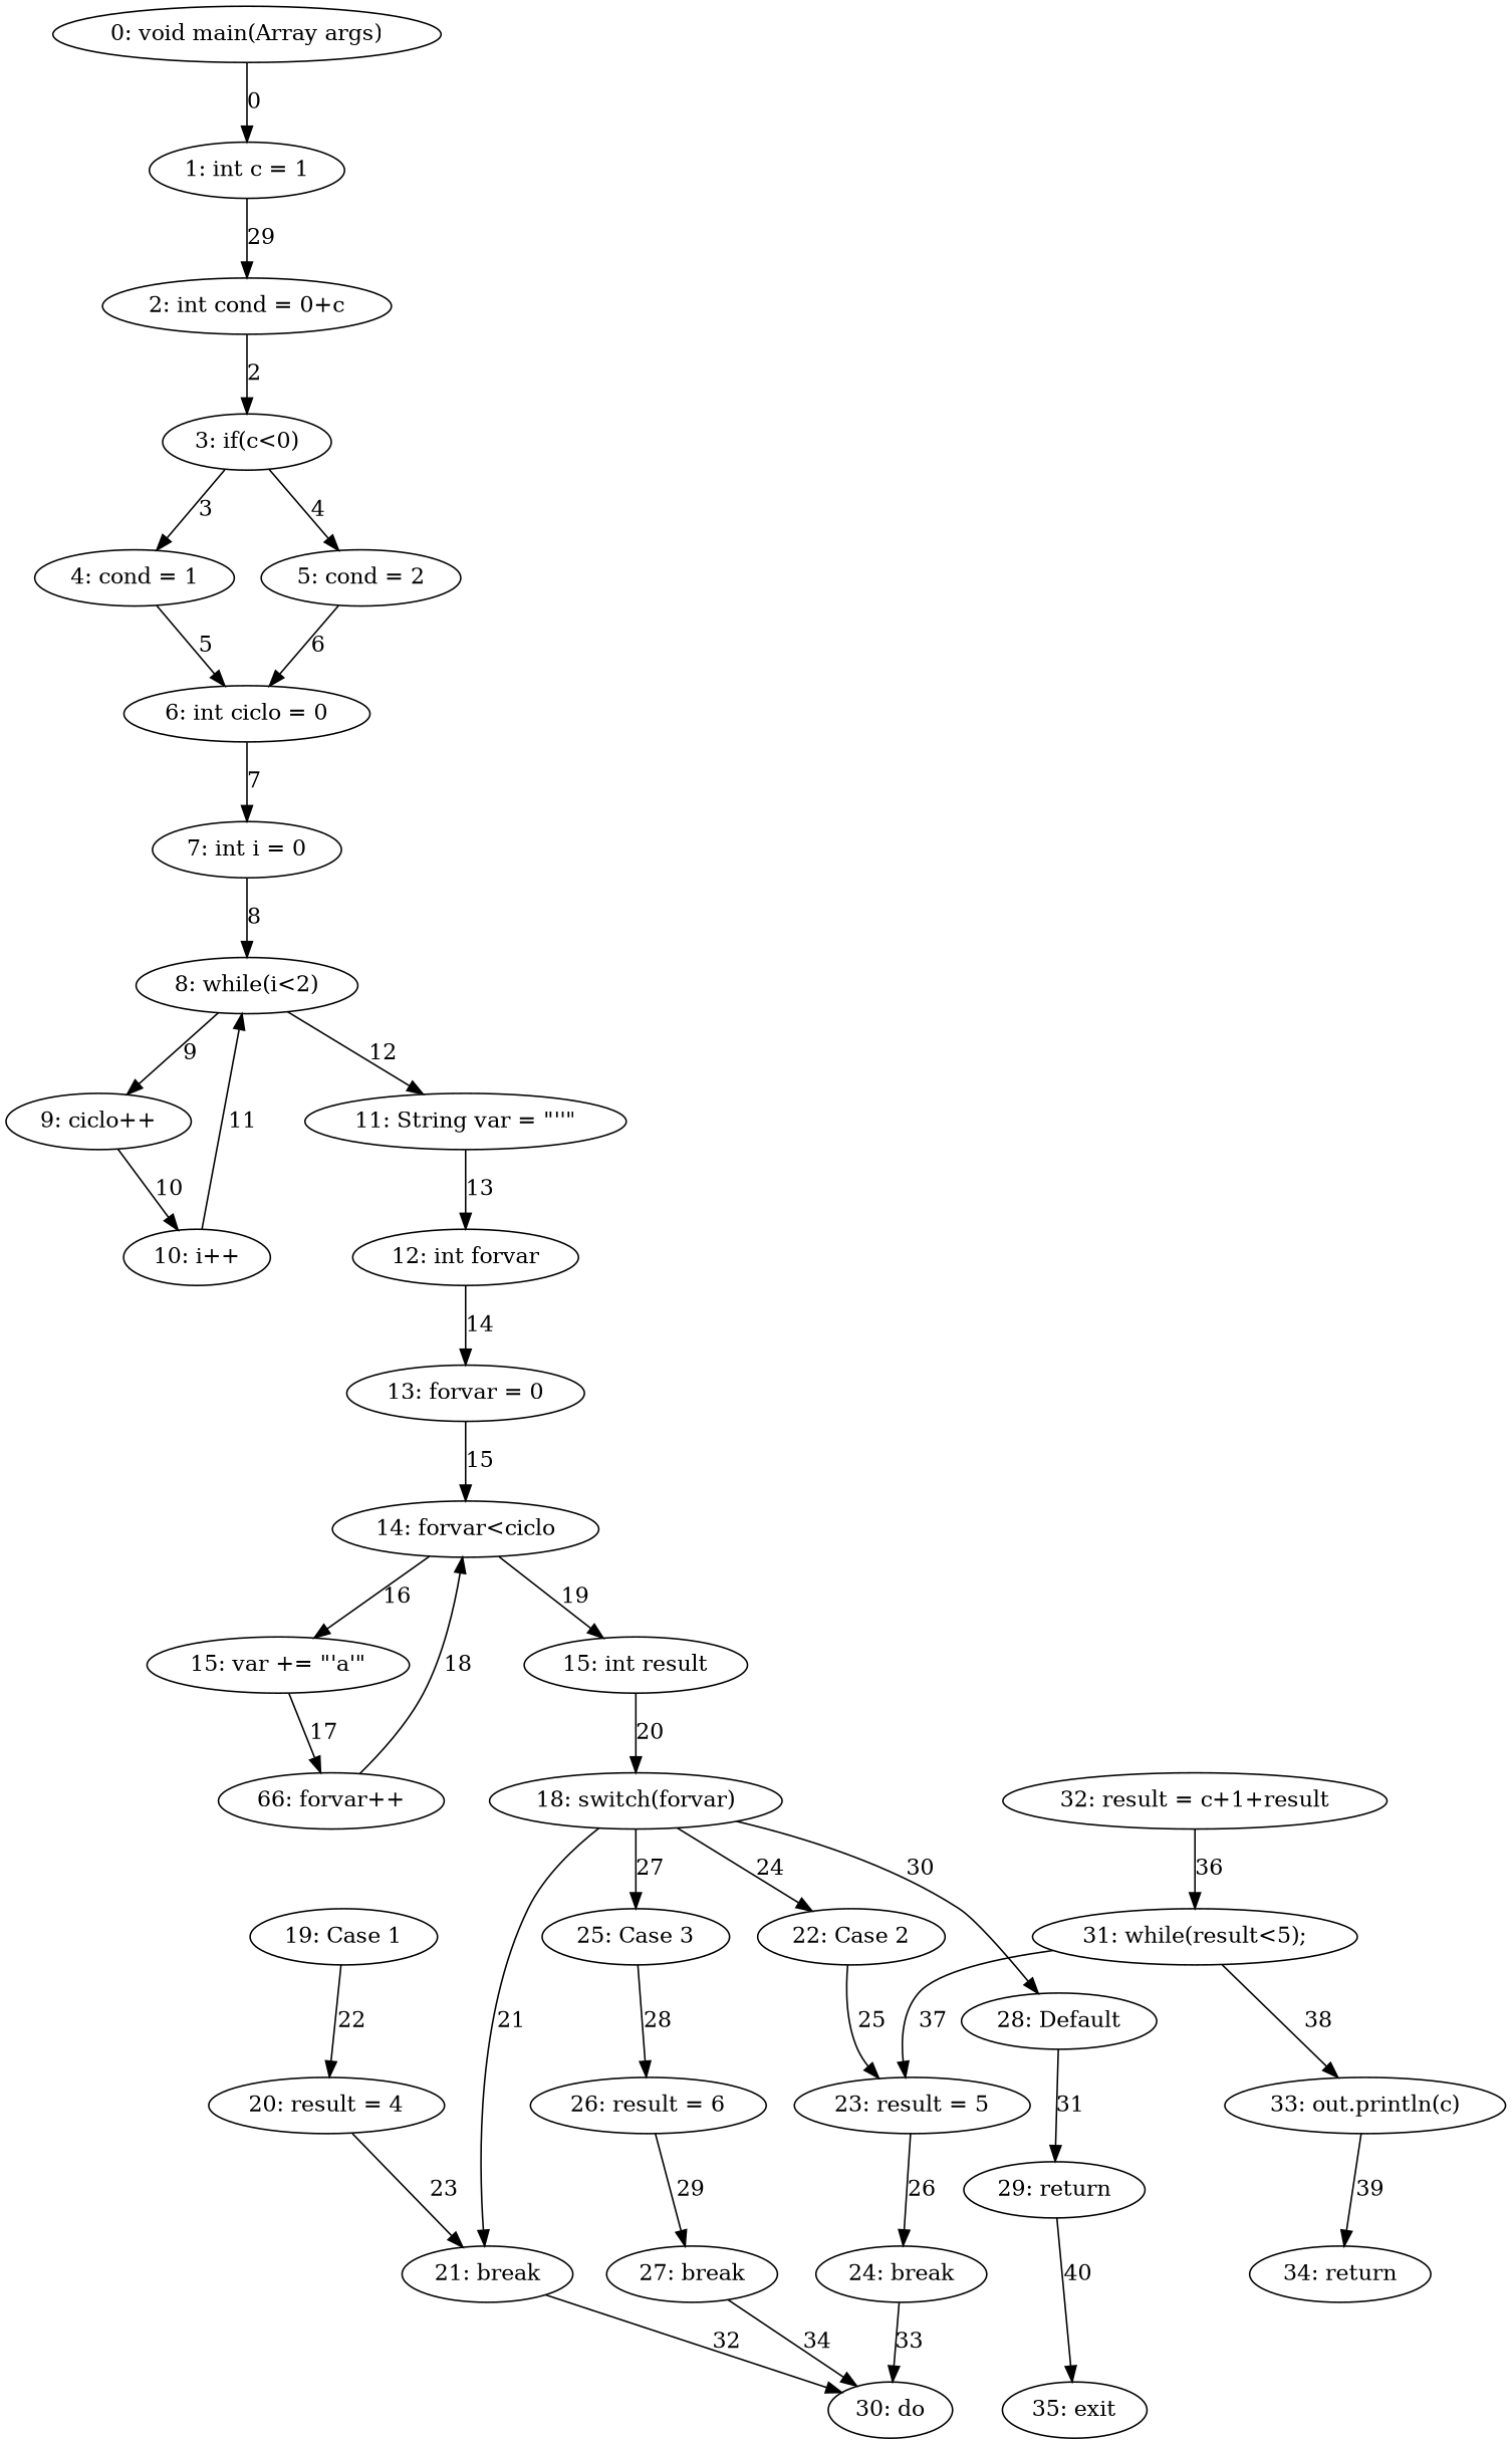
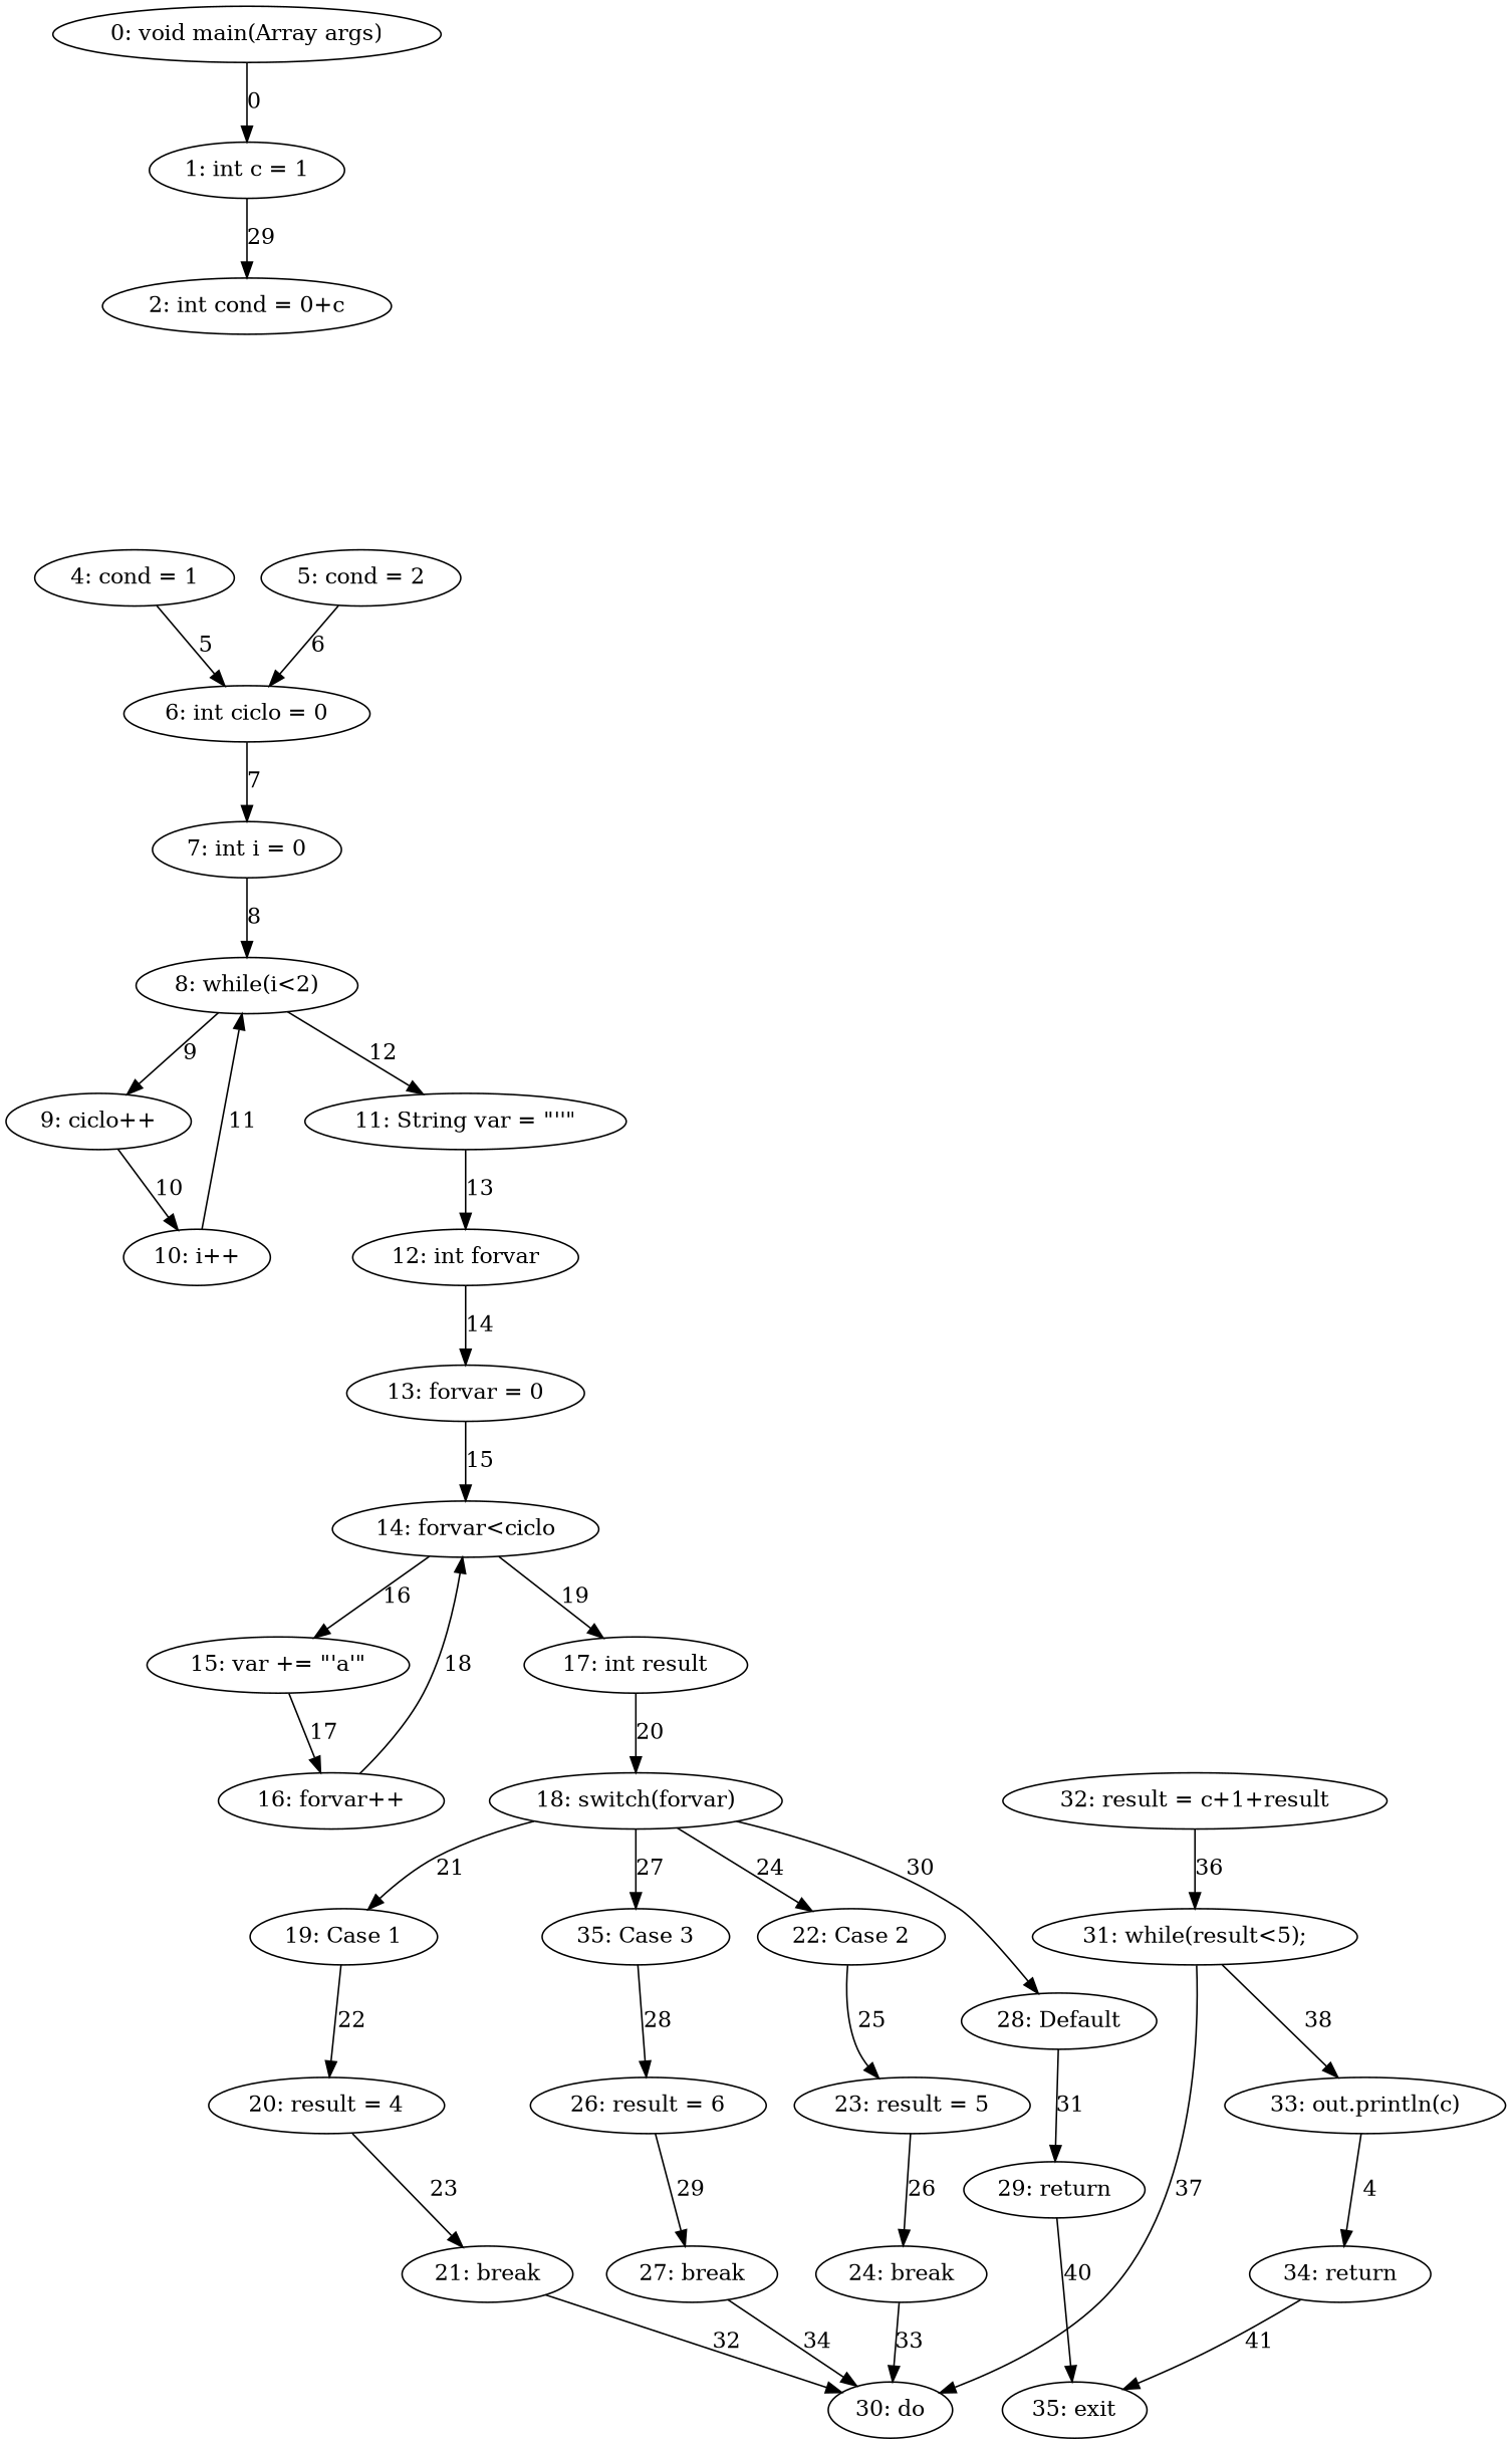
  digraph {
    n1 [label="0: void main(Array args)"]
    n2 [label="1: int c = 1"]
    n3 [label="2: int cond = 0+c"]
-   n4 [label="3: if(c<0)"]
    n5 [label="4: cond = 1"]
    n6 [label="5: cond = 2"]
    n7 [label="6: int ciclo = 0"]
    n8 [label="7: int i = 0"]
    n9 [label="8: while(i<2)"]
    n10 [label="9: ciclo++"]
    n11 [label="11: String var = \"''\""]
    n12 [label="10: i++"]
    n13 [label="12: int forvar"]
    n14 [label="13: forvar = 0"]
    n15 [label="14: forvar<ciclo"]
    n16 [label="15: var += \"'a'\""]
-   n17 [label="15: int result"]
-   n18 [label="66: forvar++"]
+   n17 [label="17: int result"]
+   n18 [label="16: forvar++"]
    n19 [label="18: switch(forvar)"]
    n20 [label="19: Case 1"]
    n21 [label="22: Case 2"]
-   n22 [label="25: Case 3"]
+   n22 [label="35: Case 3"]
    n23 [label="28: Default"]
    n24 [label="20: result = 4"]
    n25 [label="23: result = 5"]
    n26 [label="26: result = 6"]
    n27 [label="29: return"]
    n28 [label="21: break"]
    n29 [label="30: do"]
    n30 [label="24: break"]
    n31 [label="27: break"]
    n32 [label="35: exit"]
    n33 [label="31: while(result<5);"]
    n34 [label="33: out.println(c)"]
    n35 [label="34: return"]
    n36 [label="32: result = c+1+result"]
    n1 -> n2 [label=0]
    n2 -> n3 [label=29]
-   n3 -> n4 [label=2]
-   n4 -> n5 [label=3]
-   n4 -> n6 [label=4]
    n5 -> n7 [label=5]
    n6 -> n7 [label=6]
    n7 -> n8 [label=7]
    n8 -> n9 [label=8]
    n9 -> n10 [label=9]
    n9 -> n11 [label=12]
    n10 -> n12 [label=10]
    n11 -> n13 [label=13]
    n12 -> n9 [label=11]
    n13 -> n14 [label=14]
    n14 -> n15 [label=15]
    n15 -> n16 [label=16]
    n15 -> n17 [label=19]
    n16 -> n18 [label=17]
    n17 -> n19 [label=20]
    n18 -> n15 [label=18]
-   n19 -> n28 [label=21]
+   n19 -> n20 [label=21]
    n19 -> n21 [label=24]
    n19 -> n22 [label=27]
    n19 -> n23 [label=30]
    n20 -> n24 [label=22]
    n21 -> n25 [label=25]
    n22 -> n26 [label=28]
    n23 -> n27 [label=31]
    n24 -> n28 [label=23]
    n25 -> n30 [label=26]
    n26 -> n31 [label=29]
    n27 -> n32 [label=40]
    n28 -> n29 [label=32]
    n30 -> n29 [label=33]
    n31 -> n29 [label=34]
-   n33 -> n25 [label=37]
+   n33 -> n29 [label=37]
    n33 -> n34 [label=38]
-   n34 -> n35 [label=39]
+   n34 -> n35 [label=4]
+   n35 -> n32 [label=41]
    n36 -> n33 [label=36]
  }
